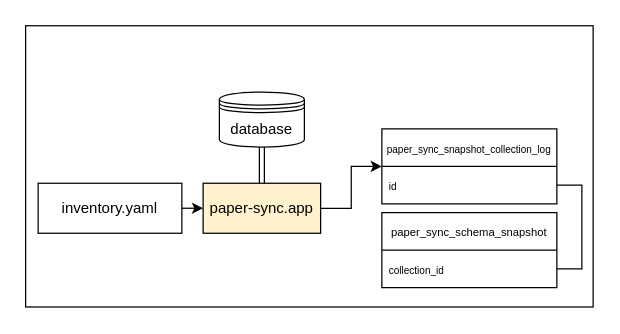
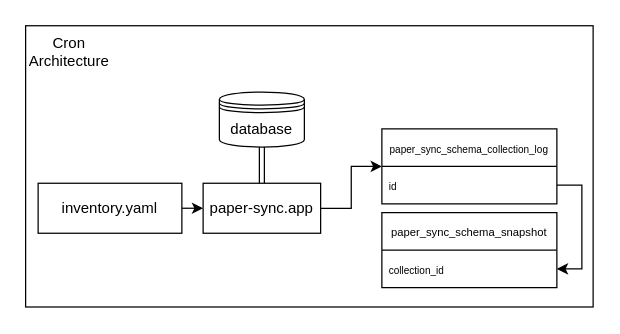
  <mxCell id="0" />
  <mxCell id="1" parent="0" />
  <mxCell id="2" value="" style="rounded=0;whiteSpace=wrap;html=1;" vertex="1" parent="1"><mxGeometry x="20" y="20" width="454" height="225" as="geometry" /></mxCell>
  <mxCell id="3" style="edgeStyle=orthogonalEdgeStyle;rounded=0;orthogonalLoop=1;jettySize=auto;html=1;exitX=1;exitY=0.5;exitDx=0;exitDy=0;entryX=0;entryY=0.5;entryDx=0;entryDy=0;" edge="1" parent="1" source="4" target="6"><mxGeometry relative="1" as="geometry" /></mxCell>
  <mxCell id="4" value="inventory.yaml" style="rounded=0;whiteSpace=wrap;html=1;" vertex="1" parent="1"><mxGeometry x="30" y="146" width="115" height="40" as="geometry" /></mxCell>
  <mxCell id="5" style="edgeStyle=orthogonalEdgeStyle;rounded=0;orthogonalLoop=1;jettySize=auto;html=1;exitX=1;exitY=0.5;exitDx=0;exitDy=0;" edge="1" parent="1" source="6" target="9"><mxGeometry relative="1" as="geometry" /></mxCell>
- <mxCell id="6" value="paper-sync.app" style="rounded=0;whiteSpace=wrap;html=1;fillColor=#fff2cc;" vertex="1" parent="1"><mxGeometry x="162" y="146" width="94" height="40" as="geometry" /></mxCell>
+ <mxCell id="6" value="paper-sync.app" style="rounded=0;whiteSpace=wrap;html=1;" vertex="1" parent="1"><mxGeometry x="162" y="146" width="94" height="40" as="geometry" /></mxCell>
  <mxCell id="7" style="edgeStyle=orthogonalEdgeStyle;rounded=0;orthogonalLoop=1;jettySize=auto;html=1;exitX=0.5;exitY=1;exitDx=0;exitDy=0;entryX=0.5;entryY=0;entryDx=0;entryDy=0;shape=link;" edge="1" parent="1" source="8" target="6"><mxGeometry relative="1" as="geometry" /></mxCell>
  <mxCell id="8" value="database" style="shape=datastore;whiteSpace=wrap;html=1;" vertex="1" parent="1"><mxGeometry x="175" y="73" width="68" height="44" as="geometry" /></mxCell>
- <mxCell id="9" value="&lt;span&gt;&lt;/span&gt;&lt;span&gt;&lt;/span&gt;&lt;span style=&quot;white-space-collapse: preserve;&quot;&gt;&lt;font style=&quot;font-size: 8px;&quot;&gt;paper_sync_snapshot_collection_log&lt;/font&gt;&lt;/span&gt;" style="swimlane;fontStyle=0;childLayout=stackLayout;horizontal=1;startSize=30;horizontalStack=0;resizeParent=1;resizeParentMax=0;resizeLast=0;collapsible=1;marginBottom=0;whiteSpace=wrap;html=1;" vertex="1" parent="1"><mxGeometry x="305" y="102.5" width="140" height="60" as="geometry" /></mxCell>
+ <mxCell id="9" value="&lt;span&gt;&lt;/span&gt;&lt;span&gt;&lt;/span&gt;&lt;span style=&quot;white-space-collapse: preserve;&quot;&gt;&lt;font style=&quot;font-size: 8px;&quot;&gt;paper_sync_schema_collection_log&lt;/font&gt;&lt;/span&gt;" style="swimlane;fontStyle=0;childLayout=stackLayout;horizontal=1;startSize=30;horizontalStack=0;resizeParent=1;resizeParentMax=0;resizeLast=0;collapsible=1;marginBottom=0;whiteSpace=wrap;html=1;" vertex="1" parent="1"><mxGeometry x="305" y="102.5" width="140" height="60" as="geometry" /></mxCell>
  <mxCell id="10" value="&lt;span&gt;&lt;/span&gt;&lt;span&gt;&lt;/span&gt;&lt;span style=&quot;white-space-collapse: preserve;&quot;&gt;&lt;font style=&quot;font-size: 8px;&quot;&gt;id&lt;/font&gt;&lt;/span&gt;" style="text;strokeColor=none;fillColor=none;align=left;verticalAlign=middle;spacingLeft=4;spacingRight=4;overflow=hidden;points=[[0,0.5],[1,0.5]];portConstraint=eastwest;rotatable=0;whiteSpace=wrap;html=1;" vertex="1" parent="9"><mxGeometry y="30" width="140" height="30" as="geometry" /></mxCell>
  <mxCell id="11" value="&lt;span&gt;&lt;/span&gt;&lt;span&gt;&lt;/span&gt;&lt;span&gt;&lt;/span&gt;&lt;span style=&quot;white-space-collapse: preserve;&quot;&gt;&lt;font style=&quot;font-size: 9px;&quot;&gt;paper_sync_schema_snapshot&lt;/font&gt;&lt;/span&gt;" style="swimlane;fontStyle=0;childLayout=stackLayout;horizontal=1;startSize=30;horizontalStack=0;resizeParent=1;resizeParentMax=0;resizeLast=0;collapsible=1;marginBottom=0;whiteSpace=wrap;html=1;" vertex="1" parent="1"><mxGeometry x="305" y="169.5" width="140" height="60" as="geometry" /></mxCell>
  <mxCell id="12" value="&lt;span&gt;&lt;/span&gt;&lt;span&gt;&lt;/span&gt;&lt;span&gt;&lt;/span&gt;&lt;span style=&quot;white-space-collapse: preserve;&quot;&gt;&lt;font style=&quot;font-size: 8px;&quot;&gt;collection_id&lt;/font&gt;&lt;/span&gt;" style="text;strokeColor=none;fillColor=none;align=left;verticalAlign=middle;spacingLeft=4;spacingRight=4;overflow=hidden;points=[[0,0.5],[1,0.5]];portConstraint=eastwest;rotatable=0;whiteSpace=wrap;html=1;" vertex="1" parent="11"><mxGeometry y="30" width="140" height="30" as="geometry" /></mxCell>
- <mxCell id="13" style="edgeStyle=orthogonalEdgeStyle;rounded=0;orthogonalLoop=1;jettySize=auto;html=1;exitX=1;exitY=0.5;exitDx=0;exitDy=0;entryX=1;entryY=0.5;entryDx=0;entryDy=0;endArrow=none;" edge="1" parent="1" source="10" target="12"><mxGeometry relative="1" as="geometry" /></mxCell>
+ <mxCell id="13" style="edgeStyle=orthogonalEdgeStyle;rounded=0;orthogonalLoop=1;jettySize=auto;html=1;exitX=1;exitY=0.5;exitDx=0;exitDy=0;entryX=1;entryY=0.5;entryDx=0;entryDy=0;" edge="1" parent="1" source="10" target="12"><mxGeometry relative="1" as="geometry" /></mxCell>
+ <mxCell id="14" value="Cron Architecture" style="text;html=1;align=center;verticalAlign=middle;whiteSpace=wrap;rounded=0;" vertex="1" parent="1"><mxGeometry x="25" y="26" width="60" height="30" as="geometry" /></mxCell>
